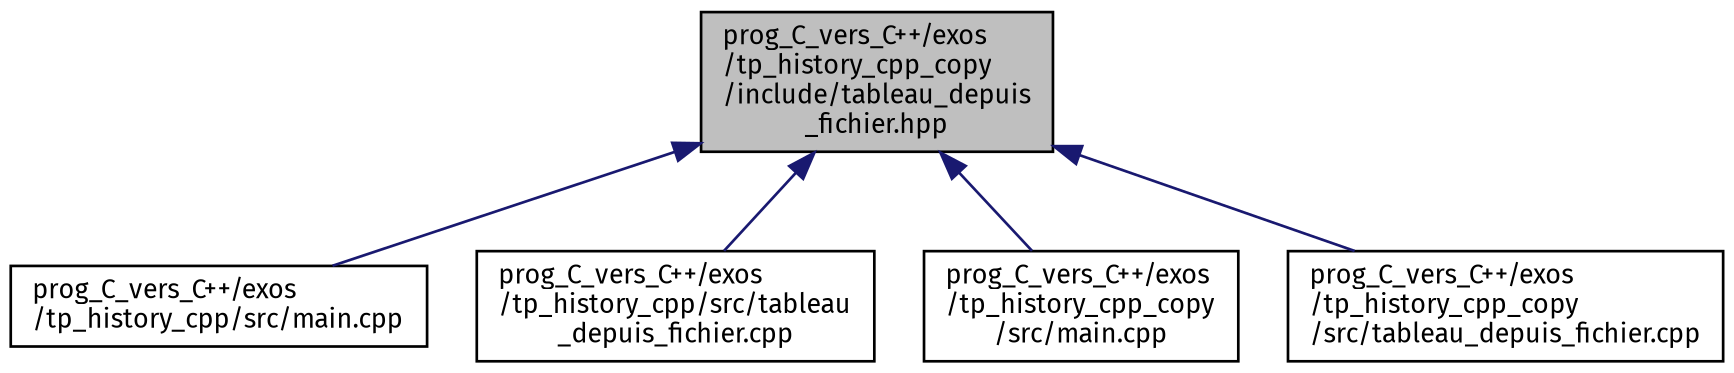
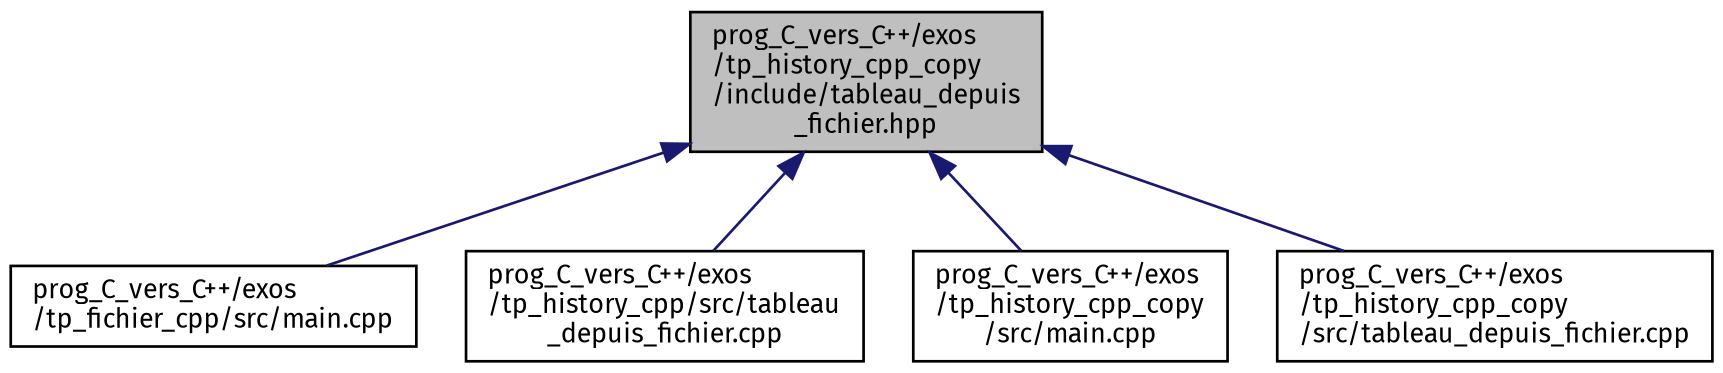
  digraph {
    fontname="Fira Sans"
    node [color=black fillcolor=white fontname="Fira Sans" fontsize=10 shape=record style=filled]
    edge [color=midnightblue dir=back fontname="Fira Sans" fontsize=10 labelfontname=Helvetica labelfontsize=10 style=solid]
    n1 [fillcolor=grey75 fontcolor=black height=0.2 label="prog_C_vers_C++/exos\l/tp_history_cpp_copy\l/include/tableau_depuis\l_fichier.hpp" width=0.4]
-   n2 [height=0.2 label="prog_C_vers_C++/exos\l/tp_history_cpp/src/main.cpp" width=0.4]
+   n2 [height=0.2 label="prog_C_vers_C++/exos\l/tp_fichier_cpp/src/main.cpp" width=0.4]
    n3 [height=0.2 label="prog_C_vers_C++/exos\l/tp_history_cpp/src/tableau\l_depuis_fichier.cpp" width=0.4]
    n4 [height=0.2 label="prog_C_vers_C++/exos\l/tp_history_cpp_copy\l/src/main.cpp" width=0.4]
    n5 [height=0.2 label="prog_C_vers_C++/exos\l/tp_history_cpp_copy\l/src/tableau_depuis_fichier.cpp" width=0.4]
    n1 -> n2
    n1 -> n3
    n1 -> n4
    n1 -> n5
  }
